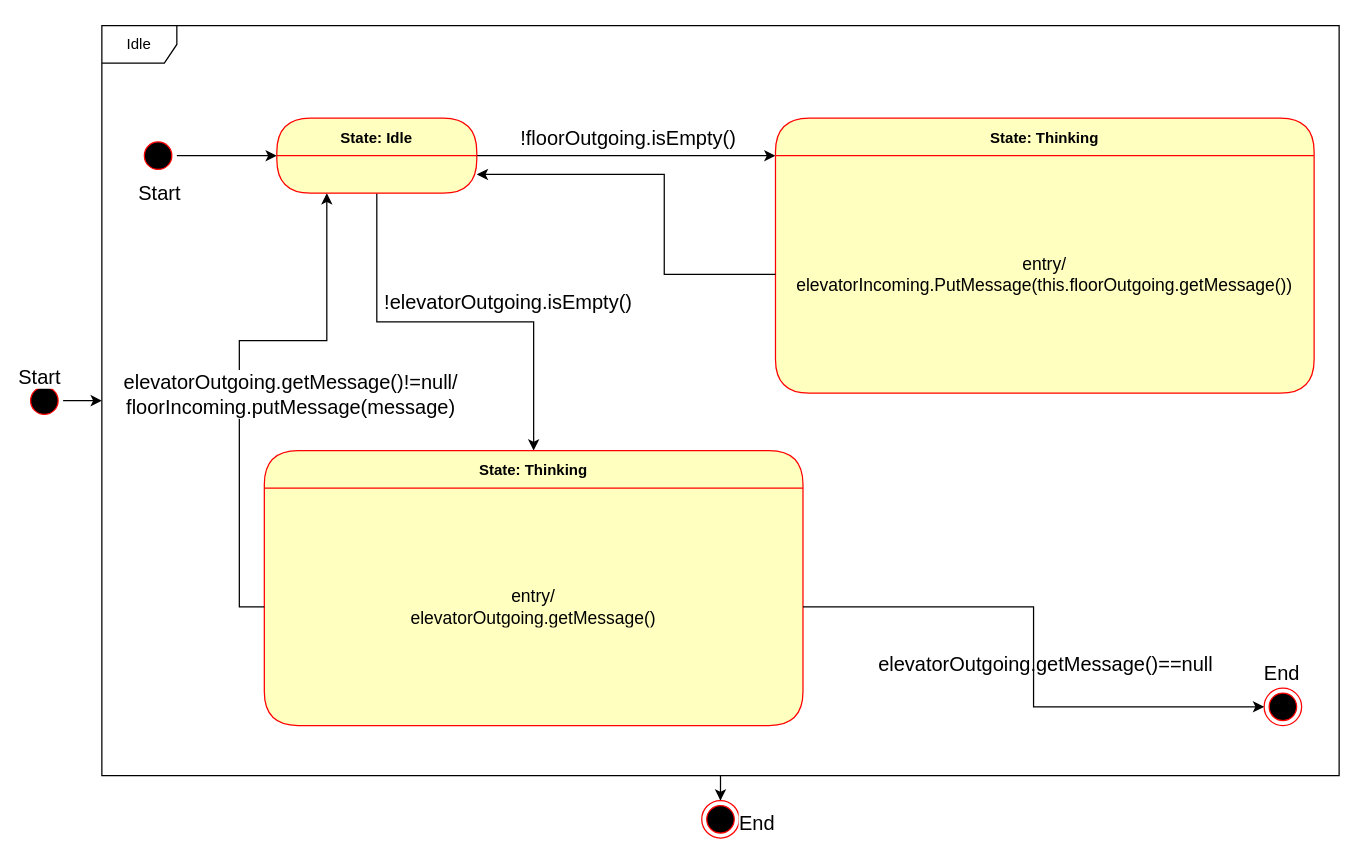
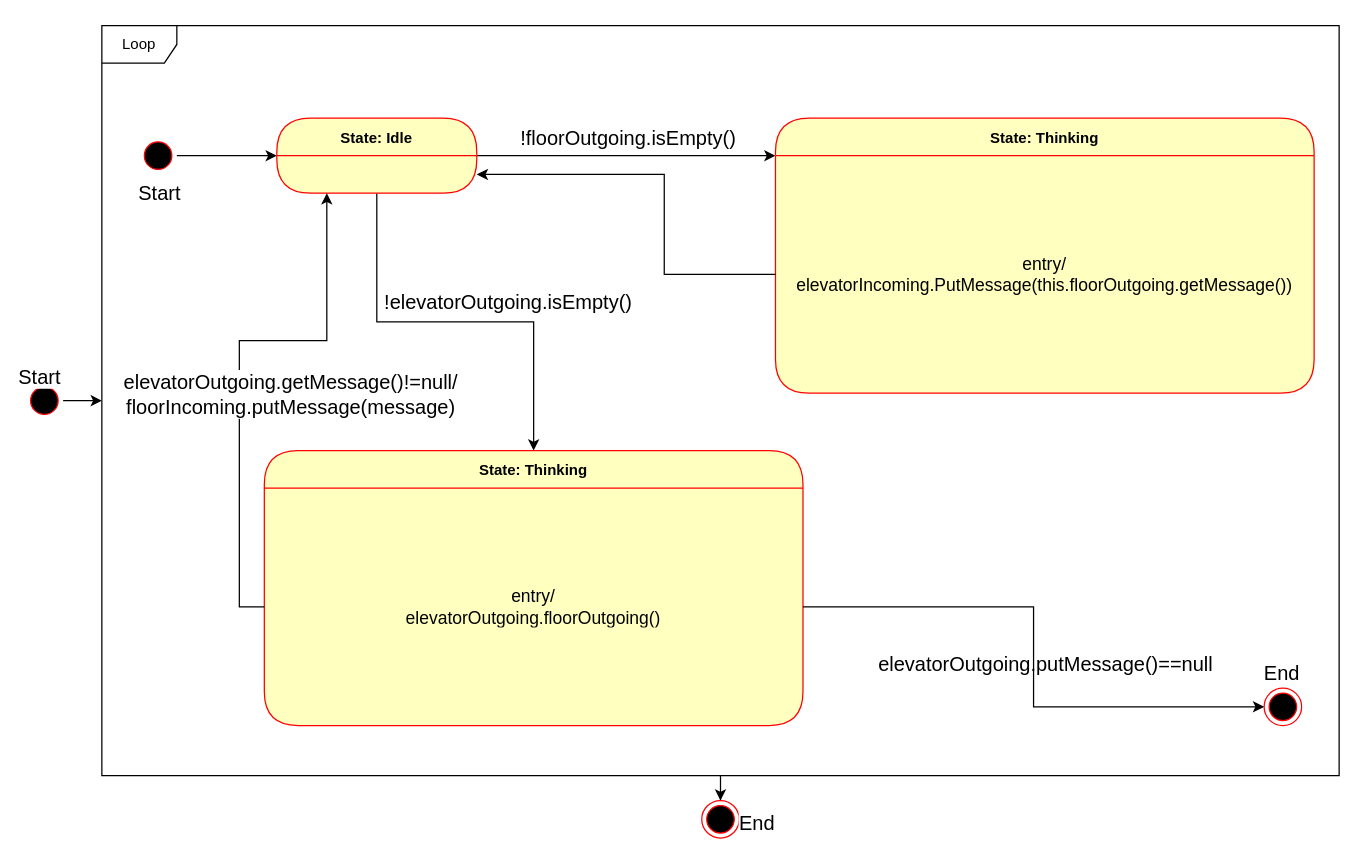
  <mxCell id="0" />
  <mxCell id="1" parent="0" />
  <mxCell id="2" style="edgeStyle=orthogonalEdgeStyle;rounded=0;orthogonalLoop=1;jettySize=auto;html=1;exitX=1;exitY=0.5;exitDx=0;exitDy=0;" parent="1" source="6" edge="1"><mxGeometry relative="1" as="geometry"><mxPoint x="620" y="124" as="targetPoint" /></mxGeometry></mxCell>
  <mxCell id="3" value="!floorOutgoing.isEmpty()" style="edgeLabel;html=1;align=center;verticalAlign=middle;resizable=0;points=[];fontSize=16;" parent="2" vertex="1" connectable="0"><mxGeometry x="-0.034" y="-3" relative="1" as="geometry"><mxPoint x="4" y="-18" as="offset" /></mxGeometry></mxCell>
  <mxCell id="4" style="edgeStyle=orthogonalEdgeStyle;rounded=0;orthogonalLoop=1;jettySize=auto;html=1;" parent="1" source="6" target="15" edge="1"><mxGeometry relative="1" as="geometry" /></mxCell>
  <mxCell id="5" value="!elevatorOutgoing.isEmpty()" style="edgeLabel;html=1;align=center;verticalAlign=middle;resizable=0;points=[];fontSize=16;" parent="4" vertex="1" connectable="0"><mxGeometry x="-0.094" y="3" relative="1" as="geometry"><mxPoint x="57" y="-14" as="offset" /></mxGeometry></mxCell>
  <mxCell id="6" value="State: Idle" style="swimlane;fontStyle=1;align=center;verticalAlign=middle;childLayout=stackLayout;horizontal=1;startSize=30;horizontalStack=0;resizeParent=0;resizeLast=1;container=0;fontColor=#000000;collapsible=0;rounded=1;arcSize=30;strokeColor=#ff0000;fillColor=#ffffc0;swimlaneFillColor=#ffffc0;dropTarget=0;" parent="1" vertex="1"><mxGeometry x="221" y="94" width="160" height="60" as="geometry" /></mxCell>
  <mxCell id="7" value="State: Thinking" style="swimlane;fontStyle=1;align=center;verticalAlign=middle;childLayout=stackLayout;horizontal=1;startSize=30;horizontalStack=0;resizeParent=0;resizeLast=1;container=0;fontColor=#000000;collapsible=0;rounded=1;arcSize=30;strokeColor=#ff0000;fillColor=#ffffc0;swimlaneFillColor=#ffffc0;dropTarget=0;" parent="1" vertex="1"><mxGeometry x="620" y="94" width="431" height="220" as="geometry" /></mxCell>
  <mxCell id="8" value="&lt;font style=&quot;font-size: 14px;&quot;&gt;entry/&lt;br&gt;elevatorIncoming.PutMessage(this.floorOutgoing.getMessage())&lt;/font&gt;" style="text;html=1;strokeColor=none;fillColor=none;align=center;verticalAlign=middle;spacingLeft=4;spacingRight=4;whiteSpace=wrap;overflow=hidden;rotatable=0;fontColor=#000000;" parent="7" vertex="1"><mxGeometry y="30" width="431" height="190" as="geometry" /></mxCell>
  <mxCell id="9" style="edgeStyle=orthogonalEdgeStyle;rounded=0;orthogonalLoop=1;jettySize=auto;html=1;entryX=0.5;entryY=0;entryDx=0;entryDy=0;" edge="1" parent="1" source="10" target="18"><mxGeometry relative="1" as="geometry" /></mxCell>
- <mxCell id="10" value="Idle" style="shape=umlFrame;whiteSpace=wrap;html=1;pointerEvents=0;" parent="1" vertex="1"><mxGeometry x="81" y="20" width="990" height="600" as="geometry" /></mxCell>
+ <mxCell id="10" value="Loop" style="shape=umlFrame;whiteSpace=wrap;html=1;pointerEvents=0;" parent="1" vertex="1"><mxGeometry x="81" y="20" width="990" height="600" as="geometry" /></mxCell>
  <mxCell id="11" style="edgeStyle=orthogonalEdgeStyle;rounded=0;orthogonalLoop=1;jettySize=auto;html=1;" parent="1" source="12" target="10" edge="1"><mxGeometry relative="1" as="geometry" /></mxCell>
  <mxCell id="12" value="" style="ellipse;html=1;shape=startState;fillColor=#000000;strokeColor=#ff0000;" parent="1" vertex="1"><mxGeometry x="20" y="305" width="30" height="30" as="geometry" /></mxCell>
  <mxCell id="13" style="edgeStyle=orthogonalEdgeStyle;rounded=0;orthogonalLoop=1;jettySize=auto;html=1;entryX=0;entryY=0.5;entryDx=0;entryDy=0;" parent="1" source="14" target="6" edge="1"><mxGeometry relative="1" as="geometry" /></mxCell>
  <mxCell id="14" value="" style="ellipse;html=1;shape=startState;fillColor=#000000;strokeColor=#ff0000;" parent="1" vertex="1"><mxGeometry x="111" y="109" width="30" height="30" as="geometry" /></mxCell>
  <mxCell id="15" value="State: Thinking" style="swimlane;fontStyle=1;align=center;verticalAlign=middle;childLayout=stackLayout;horizontal=1;startSize=30;horizontalStack=0;resizeParent=0;resizeLast=1;container=0;fontColor=#000000;collapsible=0;rounded=1;arcSize=30;strokeColor=#ff0000;fillColor=#ffffc0;swimlaneFillColor=#ffffc0;dropTarget=0;" parent="1" vertex="1"><mxGeometry x="211" y="360" width="431" height="220" as="geometry" /></mxCell>
- <mxCell id="16" value="&lt;font style=&quot;font-size: 14px;&quot;&gt;entry/&lt;br&gt;elevatorOutgoing.getMessage()&lt;br&gt;&lt;/font&gt;" style="text;html=1;strokeColor=none;fillColor=none;align=center;verticalAlign=middle;spacingLeft=4;spacingRight=4;whiteSpace=wrap;overflow=hidden;rotatable=0;fontColor=#000000;" parent="15" vertex="1"><mxGeometry y="30" width="431" height="190" as="geometry" /></mxCell>
+ <mxCell id="16" value="&lt;font style=&quot;font-size: 14px;&quot;&gt;entry/&lt;br&gt;elevatorOutgoing.floorOutgoing()&lt;br&gt;&lt;/font&gt;" style="text;html=1;strokeColor=none;fillColor=none;align=center;verticalAlign=middle;spacingLeft=4;spacingRight=4;whiteSpace=wrap;overflow=hidden;rotatable=0;fontColor=#000000;" parent="15" vertex="1"><mxGeometry y="30" width="431" height="190" as="geometry" /></mxCell>
  <mxCell id="17" value="" style="ellipse;html=1;shape=endState;fillColor=#000000;strokeColor=#ff0000;" parent="1" vertex="1"><mxGeometry x="1011" y="550" width="30" height="30" as="geometry" /></mxCell>
  <mxCell id="18" value="" style="ellipse;html=1;shape=endState;fillColor=#000000;strokeColor=#ff0000;" parent="1" vertex="1"><mxGeometry x="561" y="640" width="30" height="30" as="geometry" /></mxCell>
  <mxCell id="19" style="edgeStyle=orthogonalEdgeStyle;rounded=0;orthogonalLoop=1;jettySize=auto;html=1;entryX=1;entryY=0.75;entryDx=0;entryDy=0;" parent="1" source="8" target="6" edge="1"><mxGeometry relative="1" as="geometry"><Array as="points"><mxPoint x="531" y="219" /><mxPoint x="531" y="139" /></Array></mxGeometry></mxCell>
  <mxCell id="20" style="edgeStyle=orthogonalEdgeStyle;rounded=0;orthogonalLoop=1;jettySize=auto;html=1;entryX=0.25;entryY=1;entryDx=0;entryDy=0;" parent="1" edge="1"><mxGeometry relative="1" as="geometry"><mxPoint x="211" y="485" as="sourcePoint" /><mxPoint x="261" y="154" as="targetPoint" /><Array as="points"><mxPoint x="191" y="485" /><mxPoint x="191" y="272" /><mxPoint x="261" y="272" /></Array></mxGeometry></mxCell>
  <mxCell id="21" value="elevatorOutgoing.getMessage()!=null/&lt;br style=&quot;font-size: 16px;&quot;&gt;floorIncoming.putMessage(message)" style="edgeLabel;html=1;align=center;verticalAlign=middle;resizable=0;points=[];fontSize=16;" parent="20" vertex="1" connectable="0"><mxGeometry x="-0.125" y="-3" relative="1" as="geometry"><mxPoint x="37" y="-7" as="offset" /></mxGeometry></mxCell>
- <mxCell id="22" value="elevatorOutgoing.getMessage()==null" style="edgeLabel;html=1;align=center;verticalAlign=middle;resizable=0;points=[];fontSize=16;" vertex="1" connectable="0" parent="1"><mxGeometry x="835.504" y="530" as="geometry" /></mxCell>
+ <mxCell id="22" value="elevatorOutgoing.putMessage()==null" style="edgeLabel;html=1;align=center;verticalAlign=middle;resizable=0;points=[];fontSize=16;" vertex="1" connectable="0" parent="1"><mxGeometry x="835.504" y="530" as="geometry" /></mxCell>
  <mxCell id="23" style="edgeStyle=orthogonalEdgeStyle;rounded=0;orthogonalLoop=1;jettySize=auto;html=1;entryX=0;entryY=0.5;entryDx=0;entryDy=0;" edge="1" parent="1" source="16" target="17"><mxGeometry relative="1" as="geometry" /></mxCell>
  <mxCell id="24" value="Start" style="edgeLabel;html=1;align=center;verticalAlign=middle;resizable=0;points=[];fontSize=16;" vertex="1" connectable="0" parent="1"><mxGeometry x="125.999" y="154" as="geometry"><mxPoint x="1" y="-1" as="offset" /></mxGeometry></mxCell>
  <mxCell id="25" value="Start" style="edgeLabel;html=1;align=center;verticalAlign=middle;resizable=0;points=[];fontSize=16;" vertex="1" connectable="0" parent="1"><mxGeometry x="140.999" y="190" as="geometry"><mxPoint x="-110" y="110" as="offset" /></mxGeometry></mxCell>
  <mxCell id="26" value="End" style="edgeLabel;html=1;align=center;verticalAlign=middle;resizable=0;points=[];fontSize=16;" vertex="1" connectable="0" parent="1"><mxGeometry x="1050.999" y="550" as="geometry"><mxPoint x="-26" y="-13" as="offset" /></mxGeometry></mxCell>
  <mxCell id="27" value="End" style="edgeLabel;html=1;align=center;verticalAlign=middle;resizable=0;points=[];fontSize=16;" vertex="1" connectable="0" parent="1"><mxGeometry x="630.999" y="670" as="geometry"><mxPoint x="-26" y="-13" as="offset" /></mxGeometry></mxCell>
